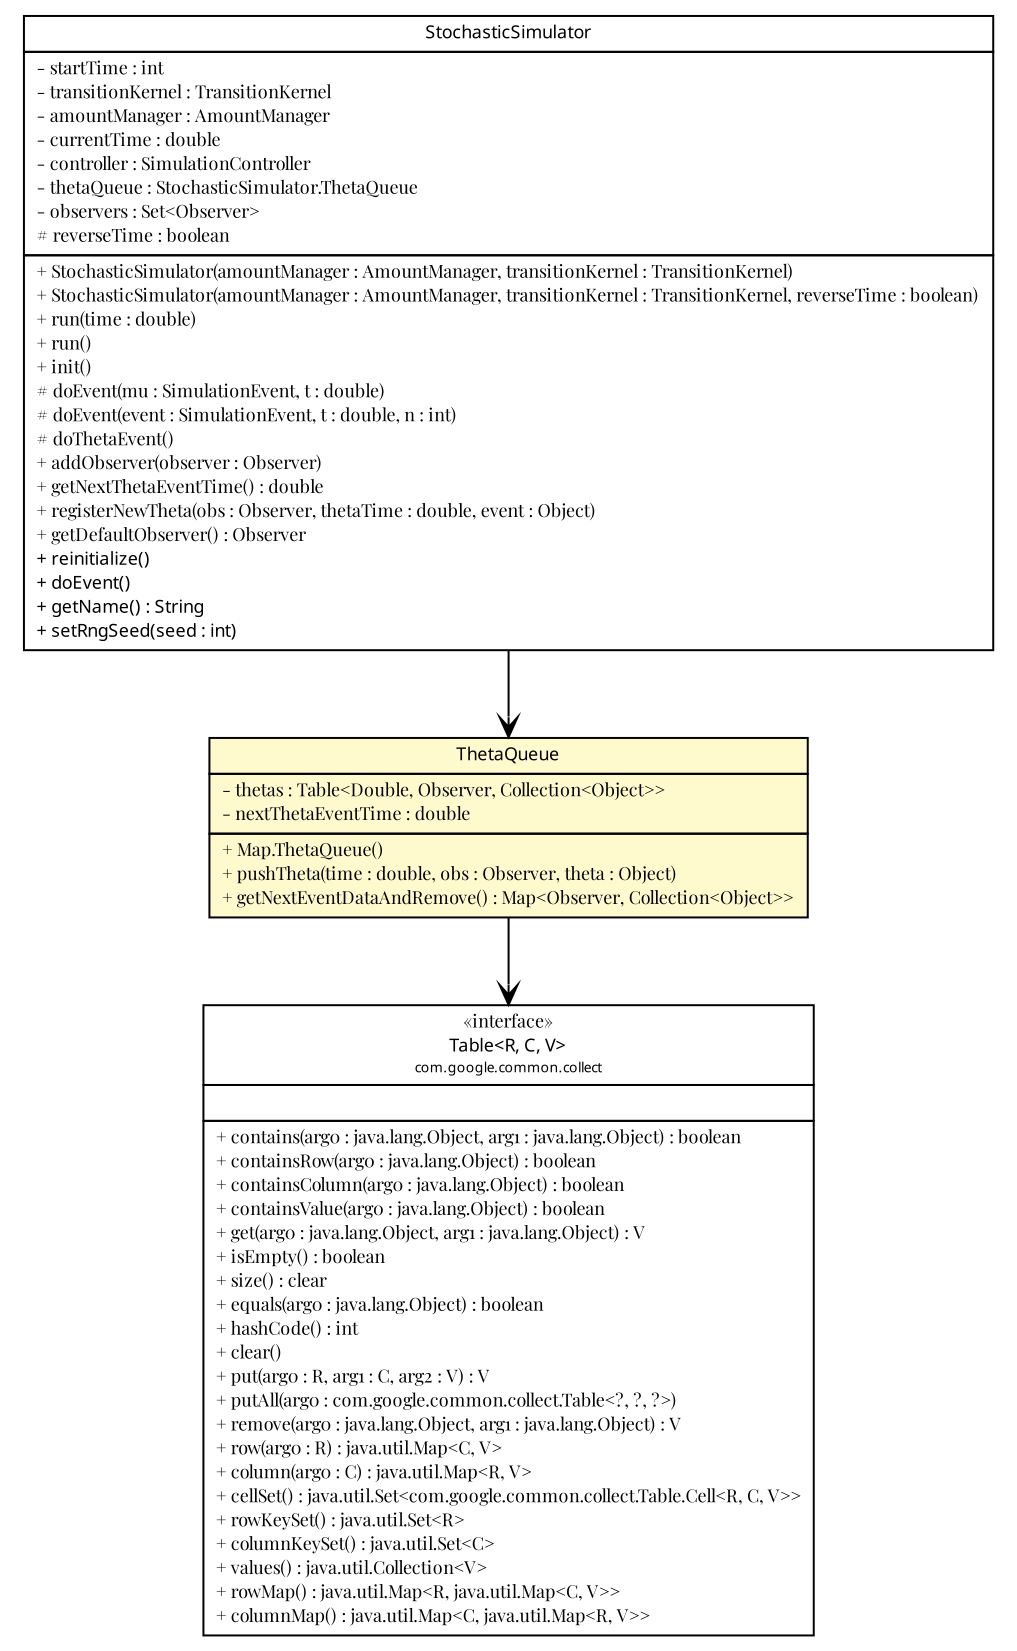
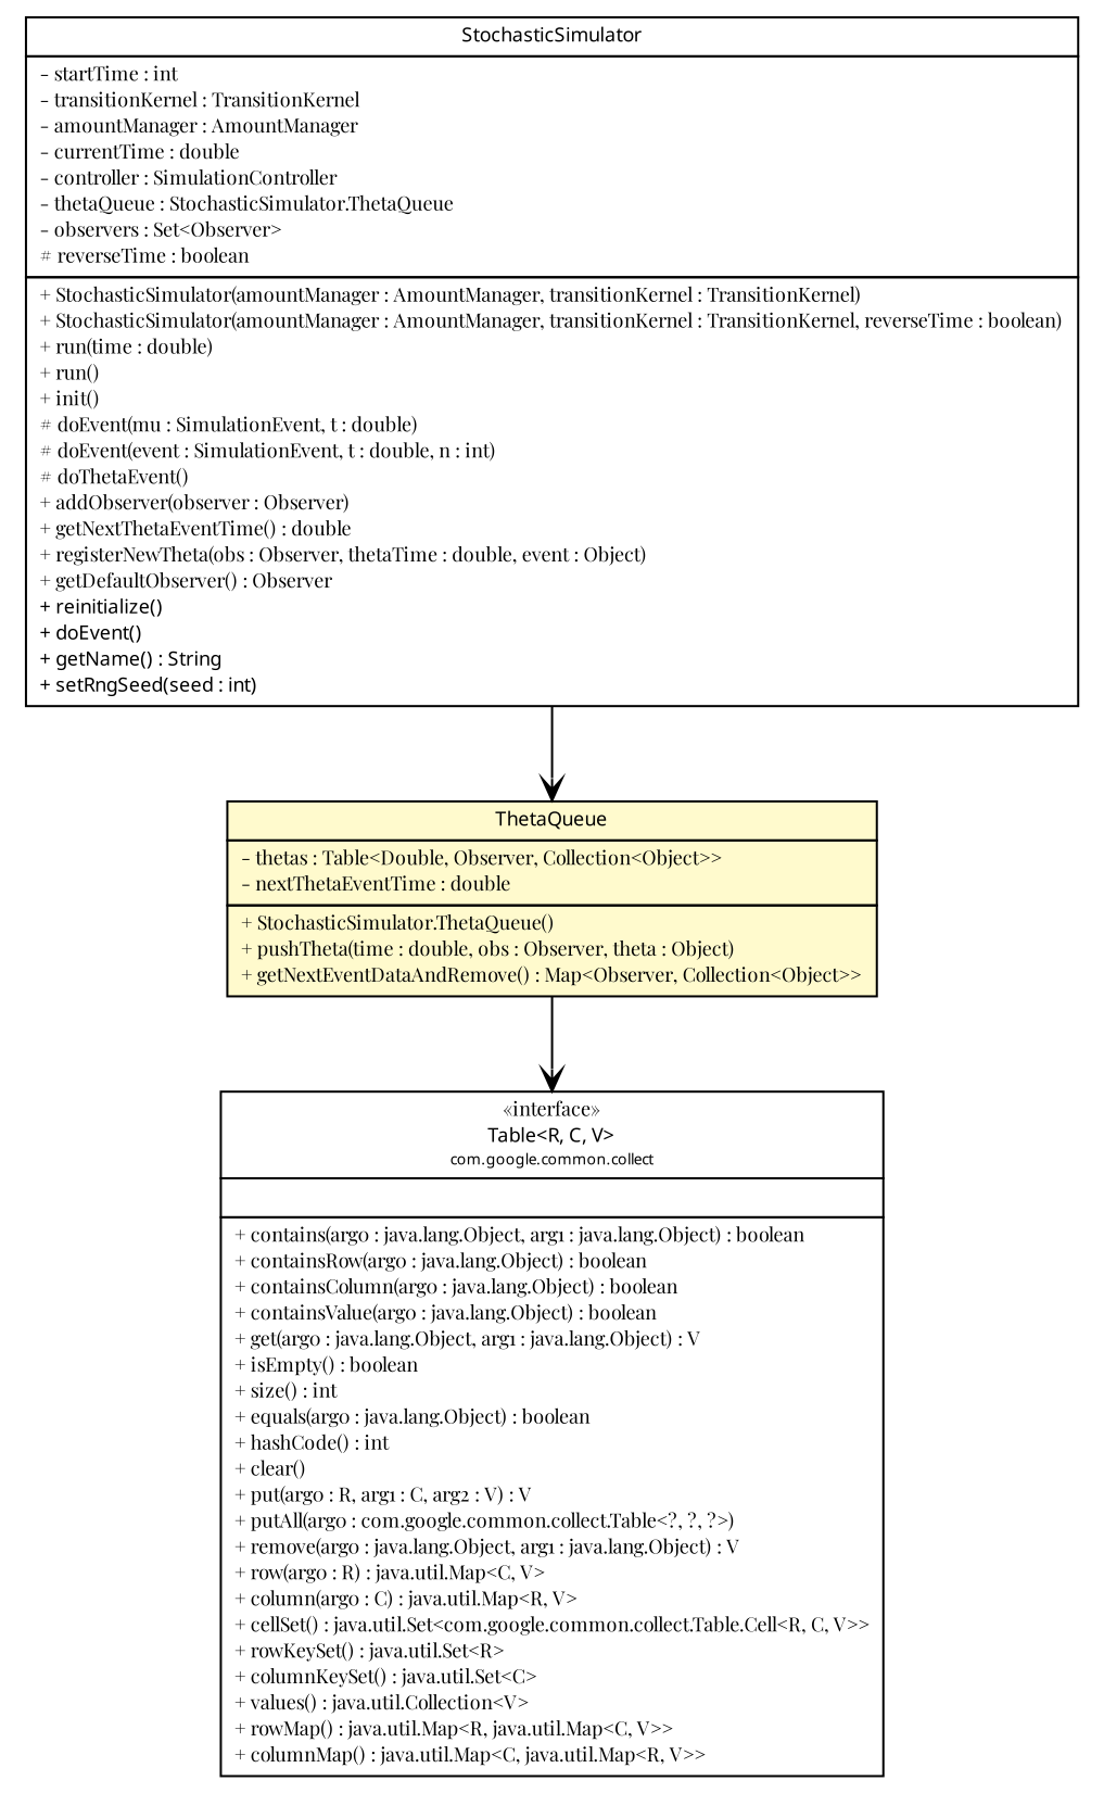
  digraph {
    fontname="Playfair Display"
    nodesep=0.25
    ranksep=0.5
    node [fontcolor=black fontname="Playfair Display" fontsize=9.0 shape=plaintext]
    edge [arrowhead=open color=black fontcolor=black fontname="Playfair Display" fontsize=10.0 headport=p labelfontname="Trebuchet MS" labelfontsize=10 tailport=p]
    n1 [label=<<table title="broadwick.stochastic.StochasticSimulator" border="0" cellborder="1" cellspacing="0" cellpadding="2" port="p" href="./StochasticSimulator.html"> 		<tr><td><table border="0" cellspacing="0" cellpadding="1"> <tr><td align="center" balign="center"><font face="Trebuchet MS"> StochasticSimulator </font></td></tr> 		</table></td></tr> 		<tr><td><table border="0" cellspacing="0" cellpadding="1"> <tr><td align="left" balign="left"> - startTime : int </td></tr> <tr><td align="left" balign="left"> - transitionKernel : TransitionKernel </td></tr> <tr><td align="left" balign="left"> - amountManager : AmountManager </td></tr> <tr><td align="left" balign="left"> - currentTime : double </td></tr> <tr><td align="left" balign="left"> - controller : SimulationController </td></tr> <tr><td align="left" balign="left"> - thetaQueue : StochasticSimulator.ThetaQueue </td></tr> <tr><td align="left" balign="left"> - observers : Set&lt;Observer&gt; </td></tr> <tr><td align="left" balign="left"> # reverseTime : boolean </td></tr> 		</table></td></tr> 		<tr><td><table border="0" cellspacing="0" cellpadding="1"> <tr><td align="left" balign="left"> + StochasticSimulator(amountManager : AmountManager, transitionKernel : TransitionKernel) </td></tr> <tr><td align="left" balign="left"> + StochasticSimulator(amountManager : AmountManager, transitionKernel : TransitionKernel, reverseTime : boolean) </td></tr> <tr><td align="left" balign="left"> + run(time : double) </td></tr> <tr><td align="left" balign="left"> + run() </td></tr> <tr><td align="left" balign="left"> + init() </td></tr> <tr><td align="left" balign="left"> # doEvent(mu : SimulationEvent, t : double) </td></tr> <tr><td align="left" balign="left"> # doEvent(event : SimulationEvent, t : double, n : int) </td></tr> <tr><td align="left" balign="left"> # doThetaEvent() </td></tr> <tr><td align="left" balign="left"> + addObserver(observer : Observer) </td></tr> <tr><td align="left" balign="left"> + getNextThetaEventTime() : double </td></tr> <tr><td align="left" balign="left"> + registerNewTheta(obs : Observer, thetaTime : double, event : Object) </td></tr> <tr><td align="left" balign="left"> + getDefaultObserver() : Observer </td></tr> <tr><td align="left" balign="left"><font face="Trebuchet MS" point-size="9.0"> + reinitialize() </font></td></tr> <tr><td align="left" balign="left"><font face="Trebuchet MS" point-size="9.0"> + doEvent() </font></td></tr> <tr><td align="left" balign="left"><font face="Trebuchet MS" point-size="9.0"> + getName() : String </font></td></tr> <tr><td align="left" balign="left"><font face="Trebuchet MS" point-size="9.0"> + setRngSeed(seed : int) </font></td></tr> 		</table></td></tr> 		</table>>]
-   n2 [label=<<table title="broadwick.stochastic.StochasticSimulator.ThetaQueue" border="0" cellborder="1" cellspacing="0" cellpadding="2" port="p" bgcolor="lemonChiffon" href="./StochasticSimulator.ThetaQueue.html"> 		<tr><td><table border="0" cellspacing="0" cellpadding="1"> <tr><td align="center" balign="center"><font face="Trebuchet MS"> ThetaQueue </font></td></tr> 		</table></td></tr> 		<tr><td><table border="0" cellspacing="0" cellpadding="1"> <tr><td align="left" balign="left"> - thetas : Table&lt;Double, Observer, Collection&lt;Object&gt;&gt; </td></tr> <tr><td align="left" balign="left"> - nextThetaEventTime : double </td></tr> 		</table></td></tr> 		<tr><td><table border="0" cellspacing="0" cellpadding="1"> <tr><td align="left" balign="left"> + Map.ThetaQueue() </td></tr> <tr><td align="left" balign="left"> + pushTheta(time : double, obs : Observer, theta : Object) </td></tr> <tr><td align="left" balign="left"> + getNextEventDataAndRemove() : Map&lt;Observer, Collection&lt;Object&gt;&gt; </td></tr> 		</table></td></tr> 		</table>>]
-   n3 [label=<<table title="com.google.common.collect.Table" border="0" cellborder="1" cellspacing="0" cellpadding="2" port="p" href="http://java.sun.com/j2se/1.4.2/docs/api/com/google/common/collect/Table.html"> 		<tr><td><table border="0" cellspacing="0" cellpadding="1"> <tr><td align="center" balign="center"> &#171;interface&#187; </td></tr> <tr><td align="center" balign="center"><font face="Trebuchet MS"> Table&lt;R, C, V&gt; </font></td></tr> <tr><td align="center" balign="center"><font face="Trebuchet MS" point-size="7.0"> com.google.common.collect </font></td></tr> 		</table></td></tr> 		<tr><td><table border="0" cellspacing="0" cellpadding="1"> <tr><td align="left" balign="left">  </td></tr> 		</table></td></tr> 		<tr><td><table border="0" cellspacing="0" cellpadding="1"> <tr><td align="left" balign="left"> + contains(arg0 : java.lang.Object, arg1 : java.lang.Object) : boolean </td></tr> <tr><td align="left" balign="left"> + containsRow(arg0 : java.lang.Object) : boolean </td></tr> <tr><td align="left" balign="left"> + containsColumn(arg0 : java.lang.Object) : boolean </td></tr> <tr><td align="left" balign="left"> + containsValue(arg0 : java.lang.Object) : boolean </td></tr> <tr><td align="left" balign="left"> + get(arg0 : java.lang.Object, arg1 : java.lang.Object) : V </td></tr> <tr><td align="left" balign="left"> + isEmpty() : boolean </td></tr> <tr><td align="left" balign="left"> + size() : clear </td></tr> <tr><td align="left" balign="left"> + equals(arg0 : java.lang.Object) : boolean </td></tr> <tr><td align="left" balign="left"> + hashCode() : int </td></tr> <tr><td align="left" balign="left"> + clear() </td></tr> <tr><td align="left" balign="left"> + put(arg0 : R, arg1 : C, arg2 : V) : V </td></tr> <tr><td align="left" balign="left"> + putAll(arg0 : com.google.common.collect.Table&lt;?, ?, ?&gt;) </td></tr> <tr><td align="left" balign="left"> + remove(arg0 : java.lang.Object, arg1 : java.lang.Object) : V </td></tr> <tr><td align="left" balign="left"> + row(arg0 : R) : java.util.Map&lt;C, V&gt; </td></tr> <tr><td align="left" balign="left"> + column(arg0 : C) : java.util.Map&lt;R, V&gt; </td></tr> <tr><td align="left" balign="left"> + cellSet() : java.util.Set&lt;com.google.common.collect.Table.Cell&lt;R, C, V&gt;&gt; </td></tr> <tr><td align="left" balign="left"> + rowKeySet() : java.util.Set&lt;R&gt; </td></tr> <tr><td align="left" balign="left"> + columnKeySet() : java.util.Set&lt;C&gt; </td></tr> <tr><td align="left" balign="left"> + values() : java.util.Collection&lt;V&gt; </td></tr> <tr><td align="left" balign="left"> + rowMap() : java.util.Map&lt;R, java.util.Map&lt;C, V&gt;&gt; </td></tr> <tr><td align="left" balign="left"> + columnMap() : java.util.Map&lt;C, java.util.Map&lt;R, V&gt;&gt; </td></tr> 		</table></td></tr> 		</table>>]
+   n2 [label=<<table title="broadwick.stochastic.StochasticSimulator.ThetaQueue" border="0" cellborder="1" cellspacing="0" cellpadding="2" port="p" bgcolor="lemonChiffon" href="./StochasticSimulator.ThetaQueue.html"> 		<tr><td><table border="0" cellspacing="0" cellpadding="1"> <tr><td align="center" balign="center"><font face="Trebuchet MS"> ThetaQueue </font></td></tr> 		</table></td></tr> 		<tr><td><table border="0" cellspacing="0" cellpadding="1"> <tr><td align="left" balign="left"> - thetas : Table&lt;Double, Observer, Collection&lt;Object&gt;&gt; </td></tr> <tr><td align="left" balign="left"> - nextThetaEventTime : double </td></tr> 		</table></td></tr> 		<tr><td><table border="0" cellspacing="0" cellpadding="1"> <tr><td align="left" balign="left"> + StochasticSimulator.ThetaQueue() </td></tr> <tr><td align="left" balign="left"> + pushTheta(time : double, obs : Observer, theta : Object) </td></tr> <tr><td align="left" balign="left"> + getNextEventDataAndRemove() : Map&lt;Observer, Collection&lt;Object&gt;&gt; </td></tr> 		</table></td></tr> 		</table>>]
+   n3 [label=<<table title="com.google.common.collect.Table" border="0" cellborder="1" cellspacing="0" cellpadding="2" port="p" href="http://java.sun.com/j2se/1.4.2/docs/api/com/google/common/collect/Table.html"> 		<tr><td><table border="0" cellspacing="0" cellpadding="1"> <tr><td align="center" balign="center"> &#171;interface&#187; </td></tr> <tr><td align="center" balign="center"><font face="Trebuchet MS"> Table&lt;R, C, V&gt; </font></td></tr> <tr><td align="center" balign="center"><font face="Trebuchet MS" point-size="7.0"> com.google.common.collect </font></td></tr> 		</table></td></tr> 		<tr><td><table border="0" cellspacing="0" cellpadding="1"> <tr><td align="left" balign="left">  </td></tr> 		</table></td></tr> 		<tr><td><table border="0" cellspacing="0" cellpadding="1"> <tr><td align="left" balign="left"> + contains(arg0 : java.lang.Object, arg1 : java.lang.Object) : boolean </td></tr> <tr><td align="left" balign="left"> + containsRow(arg0 : java.lang.Object) : boolean </td></tr> <tr><td align="left" balign="left"> + containsColumn(arg0 : java.lang.Object) : boolean </td></tr> <tr><td align="left" balign="left"> + containsValue(arg0 : java.lang.Object) : boolean </td></tr> <tr><td align="left" balign="left"> + get(arg0 : java.lang.Object, arg1 : java.lang.Object) : V </td></tr> <tr><td align="left" balign="left"> + isEmpty() : boolean </td></tr> <tr><td align="left" balign="left"> + size() : int </td></tr> <tr><td align="left" balign="left"> + equals(arg0 : java.lang.Object) : boolean </td></tr> <tr><td align="left" balign="left"> + hashCode() : int </td></tr> <tr><td align="left" balign="left"> + clear() </td></tr> <tr><td align="left" balign="left"> + put(arg0 : R, arg1 : C, arg2 : V) : V </td></tr> <tr><td align="left" balign="left"> + putAll(arg0 : com.google.common.collect.Table&lt;?, ?, ?&gt;) </td></tr> <tr><td align="left" balign="left"> + remove(arg0 : java.lang.Object, arg1 : java.lang.Object) : V </td></tr> <tr><td align="left" balign="left"> + row(arg0 : R) : java.util.Map&lt;C, V&gt; </td></tr> <tr><td align="left" balign="left"> + column(arg0 : C) : java.util.Map&lt;R, V&gt; </td></tr> <tr><td align="left" balign="left"> + cellSet() : java.util.Set&lt;com.google.common.collect.Table.Cell&lt;R, C, V&gt;&gt; </td></tr> <tr><td align="left" balign="left"> + rowKeySet() : java.util.Set&lt;R&gt; </td></tr> <tr><td align="left" balign="left"> + columnKeySet() : java.util.Set&lt;C&gt; </td></tr> <tr><td align="left" balign="left"> + values() : java.util.Collection&lt;V&gt; </td></tr> <tr><td align="left" balign="left"> + rowMap() : java.util.Map&lt;R, java.util.Map&lt;C, V&gt;&gt; </td></tr> <tr><td align="left" balign="left"> + columnMap() : java.util.Map&lt;C, java.util.Map&lt;R, V&gt;&gt; </td></tr> 		</table></td></tr> 		</table>>]
    n1 -> n2
    n2 -> n3
  }
